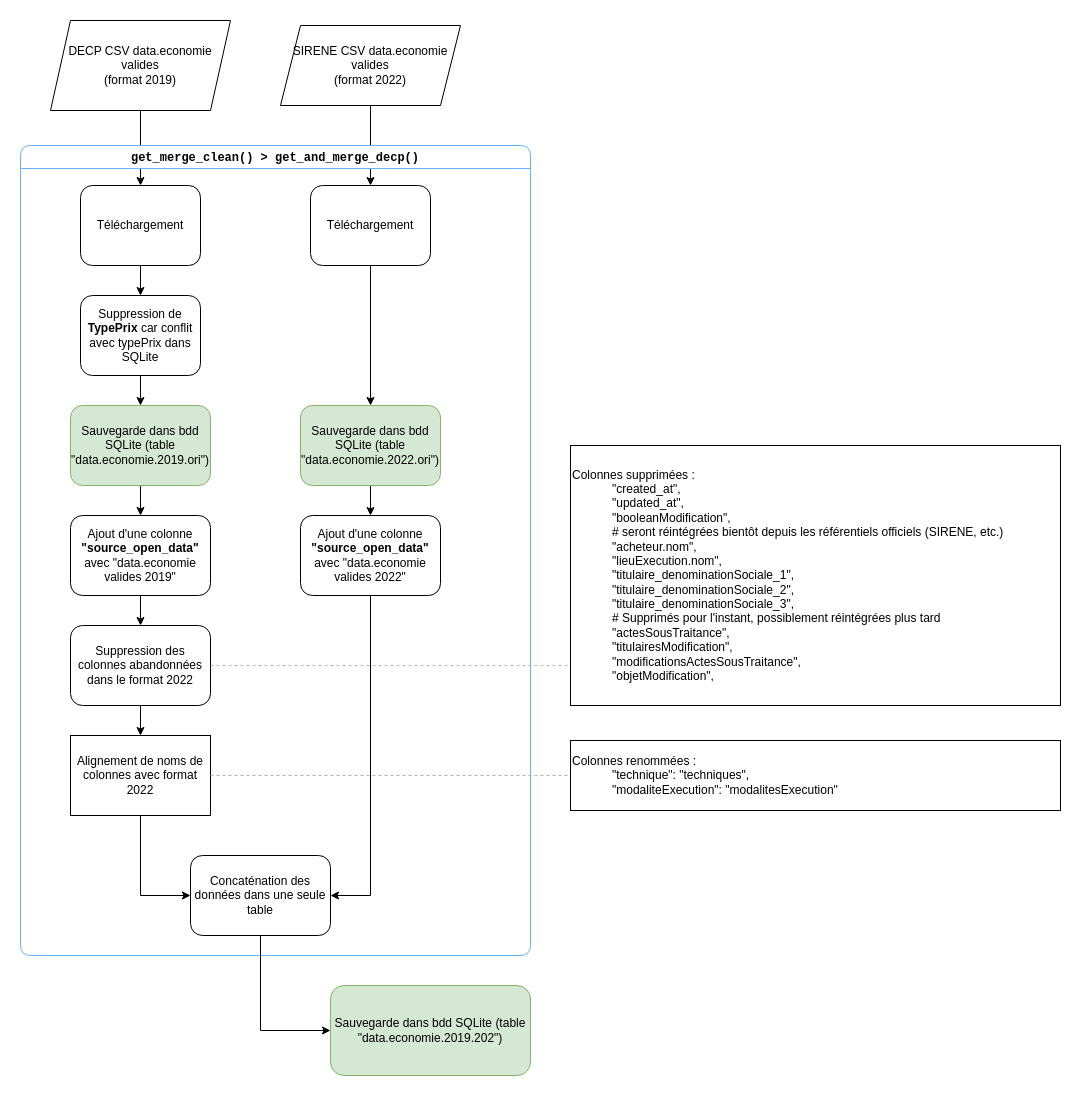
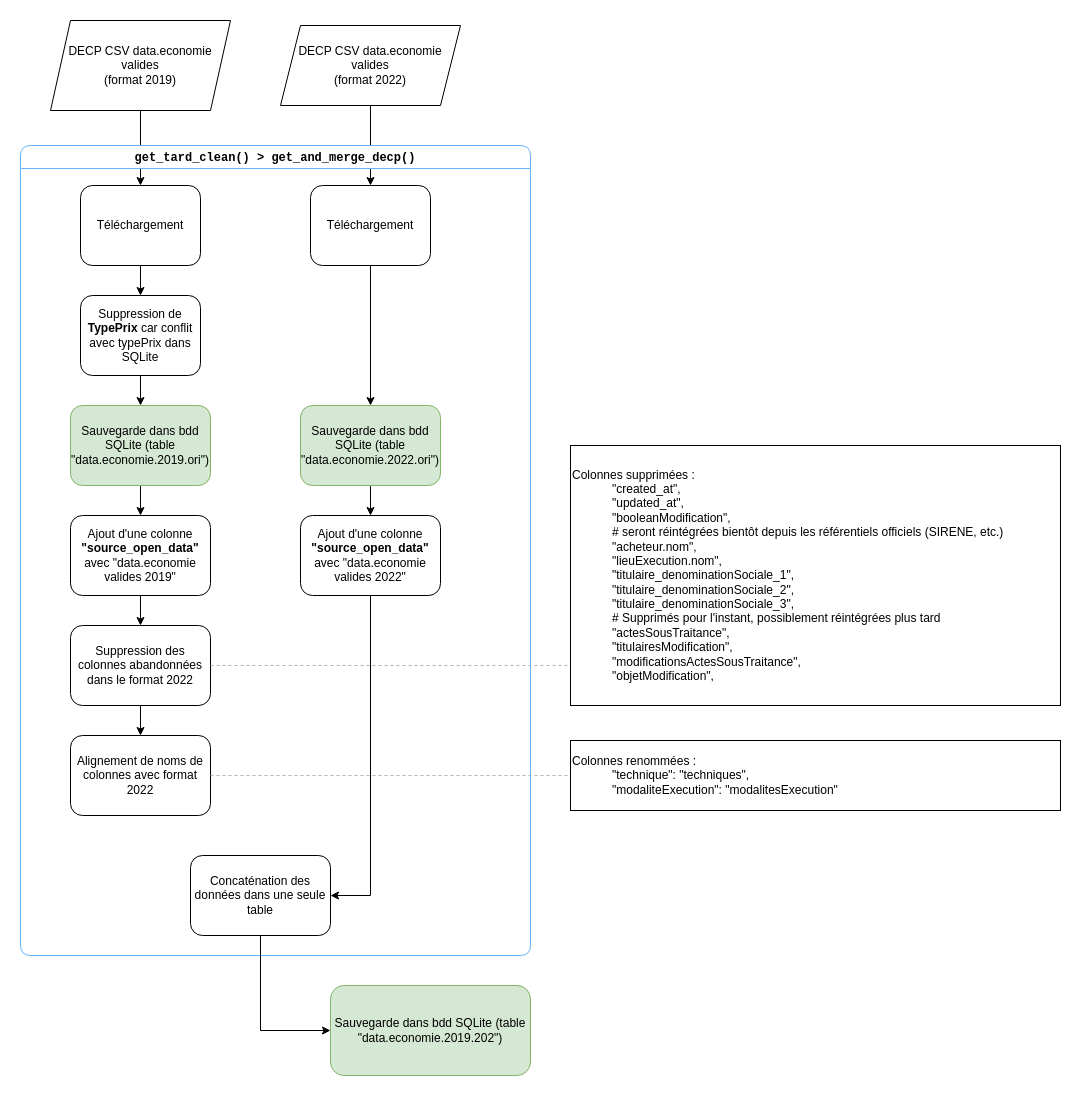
  <mxCell id="0" />
  <mxCell id="1" parent="0" />
  <mxCell id="2" style="edgeStyle=orthogonalEdgeStyle;rounded=0;orthogonalLoop=1;jettySize=auto;html=1;exitX=0.5;exitY=1;exitDx=0;exitDy=0;entryX=0.5;entryY=0;entryDx=0;entryDy=0;fontFamily=Helvetica;fontSize=12;fontColor=default;labelBackgroundColor=none;" edge="1" parent="1" source="3" target="12"><mxGeometry relative="1" as="geometry" /></mxCell>
  <mxCell id="3" value="Téléchargement&lt;span style=&quot;color: rgba(0, 0, 0, 0); font-family: monospace; font-size: 0px; text-align: start; text-wrap-mode: nowrap;&quot;&gt;%3CmxGraphModel%3E%3Croot%3E%3CmxCell%20id%3D%220%22%2F%3E%3CmxCell%20id%3D%221%22%20parent%3D%220%22%2F%3E%3CmxCell%20id%3D%222%22%20value%3D%22DECP%20CSV%20data.economie%20valides%26lt%3Bbr%26gt%3B(format%202019)%22%20style%3D%22shape%3Dparallelogram%3Bperimeter%3DparallelogramPerimeter%3BwhiteSpace%3Dwrap%3Bhtml%3D1%3BfixedSize%3D1%3B%22%20vertex%3D%221%22%20parent%3D%221%22%3E%3CmxGeometry%20x%3D%2290%22%20y%3D%22140%22%20width%3D%22180%22%20height%3D%2280%22%20as%3D%22geometry%22%2F%3E%3C%2FmxCell%3E%3C%2Froot%3E%3C%2FmxGraphModel%3E&lt;/span&gt;" style="rounded=1;whiteSpace=wrap;html=1;shadow=0;labelBackgroundColor=none;strokeWidth=1;fontFamily=Helvetica;fontSize=12;align=center;strokeColor=default;verticalAlign=middle;fontColor=default;fillColor=default;" parent="1" vertex="1"><mxGeometry x="80" y="185" width="120" height="80" as="geometry" /></mxCell>
  <mxCell id="4" value="" style="edgeStyle=orthogonalEdgeStyle;rounded=0;orthogonalLoop=1;jettySize=auto;html=1;fontFamily=Helvetica;fontSize=12;fontColor=default;labelBackgroundColor=none;" edge="1" parent="1" source="5" target="9"><mxGeometry relative="1" as="geometry" /></mxCell>
- <mxCell id="5" value="SIRENE CSV data.economie valides&lt;br&gt;(format 2022)" style="shape=parallelogram;perimeter=parallelogramPerimeter;whiteSpace=wrap;html=1;fixedSize=1;" vertex="1" parent="1"><mxGeometry x="280" y="25" width="180" height="80" as="geometry" /></mxCell>
+ <mxCell id="5" value="DECP CSV data.economie valides&lt;br&gt;(format 2022)" style="shape=parallelogram;perimeter=parallelogramPerimeter;whiteSpace=wrap;html=1;fixedSize=1;" vertex="1" parent="1"><mxGeometry x="280" y="25" width="180" height="80" as="geometry" /></mxCell>
  <mxCell id="6" value="" style="edgeStyle=orthogonalEdgeStyle;rounded=0;orthogonalLoop=1;jettySize=auto;html=1;fontFamily=Helvetica;fontSize=12;fontColor=default;labelBackgroundColor=none;" edge="1" parent="1" source="7" target="3"><mxGeometry relative="1" as="geometry" /></mxCell>
  <mxCell id="7" value="DECP CSV data.economie valides&lt;br&gt;(format 2019)" style="shape=parallelogram;perimeter=parallelogramPerimeter;whiteSpace=wrap;html=1;fixedSize=1;" vertex="1" parent="1"><mxGeometry x="50" y="20" width="180" height="90" as="geometry" /></mxCell>
  <mxCell id="8" style="edgeStyle=orthogonalEdgeStyle;rounded=0;orthogonalLoop=1;jettySize=auto;html=1;exitX=0.5;exitY=1;exitDx=0;exitDy=0;entryX=0.5;entryY=0;entryDx=0;entryDy=0;fontFamily=Helvetica;fontSize=12;fontColor=default;labelBackgroundColor=none;" edge="1" parent="1" source="9" target="14"><mxGeometry relative="1" as="geometry" /></mxCell>
  <mxCell id="9" value="Téléchargement&lt;span style=&quot;color: rgba(0, 0, 0, 0); font-family: monospace; font-size: 0px; text-align: start; text-wrap-mode: nowrap;&quot;&gt;%3CmxGraphModel%3E%3Croot%3E%3CmxCell%20id%3D%220%22%2F%3E%3CmxCell%20id%3D%221%22%20parent%3D%220%22%2F%3E%3CmxCell%20id%3D%222%22%20value%3D%22DECP%20CSV%20data.economie%20valides%26lt%3Bbr%26gt%3B(format%202019)%22%20style%3D%22shape%3Dparallelogram%3Bperimeter%3DparallelogramPerimeter%3BwhiteSpace%3Dwrap%3Bhtml%3D1%3BfixedSize%3D1%3B%22%20vertex%3D%221%22%20parent%3D%221%22%3E%3CmxGeometry%20x%3D%2290%22%20y%3D%22140%22%20width%3D%22180%22%20height%3D%2280%22%20as%3D%22geometry%22%2F%3E%3C%2FmxCell%3E%3C%2Froot%3E%3C%2FmxGraphModel%3E&lt;/span&gt;" style="rounded=1;whiteSpace=wrap;html=1;shadow=0;labelBackgroundColor=none;strokeWidth=1;fontFamily=Helvetica;fontSize=12;align=center;strokeColor=default;verticalAlign=middle;fontColor=default;fillColor=default;" vertex="1" parent="1"><mxGeometry x="310" y="185" width="120" height="80" as="geometry" /></mxCell>
- <mxCell id="10" value="&lt;font face=&quot;Courier New&quot;&gt;get_merge_clean() &amp;gt; get_and_merge_decp()&lt;/font&gt;" style="swimlane;whiteSpace=wrap;html=1;rounded=1;shadow=0;strokeColor=#66B2FF;strokeWidth=1;align=center;verticalAlign=middle;fontFamily=Helvetica;fontSize=12;fontColor=default;labelBackgroundColor=none;fillColor=default;" vertex="1" parent="1"><mxGeometry x="20" y="145" width="510" height="810" as="geometry" /></mxCell>
+ <mxCell id="10" value="&lt;font face=&quot;Courier New&quot;&gt;get_tard_clean() &amp;gt; get_and_merge_decp()&lt;/font&gt;" style="swimlane;whiteSpace=wrap;html=1;rounded=1;shadow=0;strokeColor=#66B2FF;strokeWidth=1;align=center;verticalAlign=middle;fontFamily=Helvetica;fontSize=12;fontColor=default;labelBackgroundColor=none;fillColor=default;" vertex="1" parent="1"><mxGeometry x="20" y="145" width="510" height="810" as="geometry" /></mxCell>
  <mxCell id="11" value="" style="edgeStyle=orthogonalEdgeStyle;rounded=0;orthogonalLoop=1;jettySize=auto;html=1;fontFamily=Helvetica;fontSize=12;fontColor=default;labelBackgroundColor=none;" edge="1" parent="10" source="12" target="16"><mxGeometry relative="1" as="geometry" /></mxCell>
  <mxCell id="12" value="Suppression de &lt;b&gt;TypePrix&lt;/b&gt; car conflit avec typePrix dans SQLite" style="rounded=1;whiteSpace=wrap;html=1;shadow=0;labelBackgroundColor=none;strokeWidth=1;fontFamily=Helvetica;fontSize=12;align=center;strokeColor=default;verticalAlign=middle;fontColor=default;fillColor=default;" vertex="1" parent="10"><mxGeometry x="60" y="150" width="120" height="80" as="geometry" /></mxCell>
  <mxCell id="13" value="" style="edgeStyle=orthogonalEdgeStyle;rounded=0;orthogonalLoop=1;jettySize=auto;html=1;fontFamily=Helvetica;fontSize=12;fontColor=default;labelBackgroundColor=none;" edge="1" parent="10" source="14" target="20"><mxGeometry relative="1" as="geometry" /></mxCell>
  <mxCell id="14" value="Sauvegarde dans bdd SQLite (table &quot;data.economie.2022.ori&quot;)" style="rounded=1;whiteSpace=wrap;html=1;shadow=0;labelBackgroundColor=none;strokeWidth=1;fontFamily=Helvetica;fontSize=12;align=center;strokeColor=#82b366;verticalAlign=middle;fillColor=#d5e8d4;" vertex="1" parent="10"><mxGeometry x="280" y="260" width="140" height="80" as="geometry" /></mxCell>
  <mxCell id="15" value="" style="edgeStyle=orthogonalEdgeStyle;rounded=0;orthogonalLoop=1;jettySize=auto;html=1;fontFamily=Helvetica;fontSize=12;fontColor=default;labelBackgroundColor=none;" edge="1" parent="10" source="16" target="18"><mxGeometry relative="1" as="geometry" /></mxCell>
  <mxCell id="16" value="Sauvegarde dans bdd SQLite (table &quot;data.economie.2019.ori&quot;)" style="rounded=1;whiteSpace=wrap;html=1;shadow=0;labelBackgroundColor=none;strokeWidth=1;fontFamily=Helvetica;fontSize=12;align=center;strokeColor=#82b366;verticalAlign=middle;fillColor=#d5e8d4;" vertex="1" parent="10"><mxGeometry x="50" y="260" width="140" height="80" as="geometry" /></mxCell>
  <mxCell id="17" value="" style="edgeStyle=orthogonalEdgeStyle;rounded=0;orthogonalLoop=1;jettySize=auto;html=1;fontFamily=Helvetica;fontSize=12;fontColor=default;labelBackgroundColor=none;" edge="1" parent="10" source="18" target="22"><mxGeometry relative="1" as="geometry" /></mxCell>
  <mxCell id="18" value="Ajout d'une colonne &lt;b&gt;&quot;source_open_data&quot;&lt;/b&gt; avec &quot;data.economie valides 2019&quot;" style="rounded=1;whiteSpace=wrap;html=1;shadow=0;labelBackgroundColor=none;strokeWidth=1;fontFamily=Helvetica;fontSize=12;align=center;strokeColor=default;verticalAlign=middle;fontColor=default;fillColor=default;" vertex="1" parent="10"><mxGeometry x="50" y="370" width="140" height="80" as="geometry" /></mxCell>
  <mxCell id="19" style="edgeStyle=orthogonalEdgeStyle;rounded=0;orthogonalLoop=1;jettySize=auto;html=1;entryX=1;entryY=0.5;entryDx=0;entryDy=0;fontFamily=Helvetica;fontSize=12;fontColor=default;labelBackgroundColor=none;" edge="1" parent="10" source="20" target="25"><mxGeometry relative="1" as="geometry" /></mxCell>
  <mxCell id="20" value="Ajout d'une colonne &lt;b&gt;&quot;source_open_data&quot;&lt;/b&gt; avec &quot;data.economie valides 2022&quot;" style="rounded=1;whiteSpace=wrap;html=1;shadow=0;labelBackgroundColor=none;strokeWidth=1;fontFamily=Helvetica;fontSize=12;align=center;strokeColor=default;verticalAlign=middle;fontColor=default;fillColor=default;" vertex="1" parent="10"><mxGeometry x="280" y="370" width="140" height="80" as="geometry" /></mxCell>
  <mxCell id="21" value="" style="edgeStyle=orthogonalEdgeStyle;rounded=0;orthogonalLoop=1;jettySize=auto;html=1;fontFamily=Helvetica;fontSize=12;fontColor=default;labelBackgroundColor=none;" edge="1" parent="10" source="22" target="24"><mxGeometry relative="1" as="geometry" /></mxCell>
  <mxCell id="22" value="Suppression des colonnes abandonnées dans le format 2022" style="rounded=1;whiteSpace=wrap;html=1;shadow=0;labelBackgroundColor=none;strokeWidth=1;fontFamily=Helvetica;fontSize=12;align=center;strokeColor=default;verticalAlign=middle;fontColor=default;fillColor=default;" vertex="1" parent="10"><mxGeometry x="50" y="480" width="140" height="80" as="geometry" /></mxCell>
- <mxCell id="23" style="edgeStyle=orthogonalEdgeStyle;rounded=0;orthogonalLoop=1;jettySize=auto;html=1;exitX=0.5;exitY=1;exitDx=0;exitDy=0;entryX=0;entryY=0.5;entryDx=0;entryDy=0;fontFamily=Helvetica;fontSize=12;fontColor=default;labelBackgroundColor=none;" edge="1" parent="10" source="24" target="25"><mxGeometry relative="1" as="geometry" /></mxCell>
- <mxCell id="24" value="Alignement de noms de colonnes avec format 2022" style="whiteSpace=wrap;html=1;shadow=0;labelBackgroundColor=none;strokeWidth=1;fontFamily=Helvetica;fontSize=12;align=center;strokeColor=default;verticalAlign=middle;fontColor=default;fillColor=default;rounded=0;" vertex="1" parent="10"><mxGeometry x="50" y="590" width="140" height="80" as="geometry" /></mxCell>
+ <mxCell id="24" value="Alignement de noms de colonnes avec format 2022" style="rounded=1;whiteSpace=wrap;html=1;shadow=0;labelBackgroundColor=none;strokeWidth=1;fontFamily=Helvetica;fontSize=12;align=center;strokeColor=default;verticalAlign=middle;fontColor=default;fillColor=default;" vertex="1" parent="10"><mxGeometry x="50" y="590" width="140" height="80" as="geometry" /></mxCell>
  <mxCell id="25" value="Concaténation des données dans une seule table" style="rounded=1;whiteSpace=wrap;html=1;shadow=0;labelBackgroundColor=none;strokeWidth=1;fontFamily=Helvetica;fontSize=12;align=center;strokeColor=default;verticalAlign=middle;fontColor=default;fillColor=default;" vertex="1" parent="10"><mxGeometry x="170" y="710" width="140" height="80" as="geometry" /></mxCell>
  <mxCell id="26" value="Colonnes supprimées :&lt;br&gt;&lt;div&gt;&amp;nbsp; &amp;nbsp; &amp;nbsp; &amp;nbsp; &amp;nbsp; &amp;nbsp; &quot;created_at&quot;,&lt;/div&gt;&lt;div&gt;&amp;nbsp; &amp;nbsp; &amp;nbsp; &amp;nbsp; &amp;nbsp; &amp;nbsp; &quot;updated_at&quot;,&lt;/div&gt;&lt;div&gt;&amp;nbsp; &amp;nbsp; &amp;nbsp; &amp;nbsp; &amp;nbsp; &amp;nbsp; &quot;booleanModification&quot;,&lt;/div&gt;&lt;div&gt;&amp;nbsp; &amp;nbsp; &amp;nbsp; &amp;nbsp; &amp;nbsp; &amp;nbsp; # seront réintégrées bientôt depuis les référentiels officiels (SIRENE, etc.)&lt;/div&gt;&lt;div&gt;&amp;nbsp; &amp;nbsp; &amp;nbsp; &amp;nbsp; &amp;nbsp; &amp;nbsp; &quot;acheteur.nom&quot;,&lt;/div&gt;&lt;div&gt;&amp;nbsp; &amp;nbsp; &amp;nbsp; &amp;nbsp; &amp;nbsp; &amp;nbsp; &quot;lieuExecution.nom&quot;,&lt;/div&gt;&lt;div&gt;&amp;nbsp; &amp;nbsp; &amp;nbsp; &amp;nbsp; &amp;nbsp; &amp;nbsp; &quot;titulaire_denominationSociale_1&quot;,&lt;/div&gt;&lt;div&gt;&amp;nbsp; &amp;nbsp; &amp;nbsp; &amp;nbsp; &amp;nbsp; &amp;nbsp; &quot;titulaire_denominationSociale_2&quot;,&lt;/div&gt;&lt;div&gt;&amp;nbsp; &amp;nbsp; &amp;nbsp; &amp;nbsp; &amp;nbsp; &amp;nbsp; &quot;titulaire_denominationSociale_3&quot;,&lt;/div&gt;&lt;div&gt;&amp;nbsp; &amp;nbsp; &amp;nbsp; &amp;nbsp; &amp;nbsp; &amp;nbsp; # Supprimés pour l'instant, possiblement réintégrées plus tard&lt;/div&gt;&lt;div&gt;&amp;nbsp; &amp;nbsp; &amp;nbsp; &amp;nbsp; &amp;nbsp; &amp;nbsp; &quot;actesSousTraitance&quot;,&lt;/div&gt;&lt;div&gt;&amp;nbsp; &amp;nbsp; &amp;nbsp; &amp;nbsp; &amp;nbsp; &amp;nbsp; &quot;titulairesModification&quot;,&lt;/div&gt;&lt;div&gt;&amp;nbsp; &amp;nbsp; &amp;nbsp; &amp;nbsp; &amp;nbsp; &amp;nbsp; &quot;modificationsActesSousTraitance&quot;,&lt;/div&gt;&lt;div&gt;&amp;nbsp; &amp;nbsp; &amp;nbsp; &amp;nbsp; &amp;nbsp; &amp;nbsp; &quot;objetModification&quot;,&lt;/div&gt;" style="rounded=0;whiteSpace=wrap;html=1;shadow=0;strokeColor=default;strokeWidth=1;align=left;verticalAlign=middle;fontFamily=Helvetica;fontSize=12;fontColor=default;labelBackgroundColor=none;fillColor=default;" vertex="1" parent="1"><mxGeometry x="570" y="445" width="490" height="260" as="geometry" /></mxCell>
  <mxCell id="27" style="edgeStyle=orthogonalEdgeStyle;rounded=0;orthogonalLoop=1;jettySize=auto;html=1;exitX=1;exitY=0.5;exitDx=0;exitDy=0;entryX=0;entryY=0.846;entryDx=0;entryDy=0;entryPerimeter=0;fontFamily=Helvetica;fontSize=12;fontColor=default;labelBackgroundColor=none;strokeColor=#B3B3B3;dashed=1;endArrow=none;startFill=0;" edge="1" parent="1" source="22" target="26"><mxGeometry relative="1" as="geometry" /></mxCell>
  <mxCell id="28" value="Colonnes renommées :&lt;br&gt;&lt;div&gt;&amp;nbsp; &amp;nbsp; &amp;nbsp; &amp;nbsp; &amp;nbsp; &amp;nbsp;&amp;nbsp;&lt;span style=&quot;background-color: transparent;&quot;&gt;&quot;technique&quot;: &quot;techniques&quot;,&lt;/span&gt;&lt;br&gt;&lt;/div&gt;&lt;div&gt;&amp;nbsp; &amp;nbsp; &amp;nbsp; &amp;nbsp; &amp;nbsp; &amp;nbsp; &quot;modaliteExecution&quot;: &quot;modalitesExecution&quot;&lt;/div&gt;" style="rounded=0;whiteSpace=wrap;html=1;shadow=0;strokeColor=default;strokeWidth=1;align=left;verticalAlign=middle;fontFamily=Helvetica;fontSize=12;fontColor=default;labelBackgroundColor=none;fillColor=default;" vertex="1" parent="1"><mxGeometry x="570" y="740" width="490" height="70" as="geometry" /></mxCell>
  <mxCell id="29" style="edgeStyle=orthogonalEdgeStyle;rounded=0;orthogonalLoop=1;jettySize=auto;html=1;exitX=1;exitY=0.5;exitDx=0;exitDy=0;entryX=0;entryY=0.5;entryDx=0;entryDy=0;fontFamily=Helvetica;fontSize=12;fontColor=default;labelBackgroundColor=none;strokeColor=#B3B3B3;dashed=1;endArrow=none;startFill=0;" edge="1" parent="1" source="24" target="28"><mxGeometry relative="1" as="geometry"><mxPoint x="220" y="675" as="sourcePoint" /><mxPoint x="580" y="675" as="targetPoint" /></mxGeometry></mxCell>
  <mxCell id="30" value="Sauvegarde dans bdd SQLite (table &quot;data.economie.2019.202&quot;)" style="rounded=1;whiteSpace=wrap;html=1;shadow=0;labelBackgroundColor=none;strokeWidth=1;fontFamily=Helvetica;fontSize=12;align=center;strokeColor=#82b366;verticalAlign=middle;fillColor=#d5e8d4;" vertex="1" parent="1"><mxGeometry x="330" y="985" width="200" height="90" as="geometry" /></mxCell>
  <mxCell id="31" value="" style="edgeStyle=orthogonalEdgeStyle;rounded=0;orthogonalLoop=1;jettySize=auto;html=1;fontFamily=Helvetica;fontSize=12;fontColor=default;labelBackgroundColor=none;entryX=0;entryY=0.5;entryDx=0;entryDy=0;" edge="1" parent="1" source="25" target="30"><mxGeometry relative="1" as="geometry" /></mxCell>
